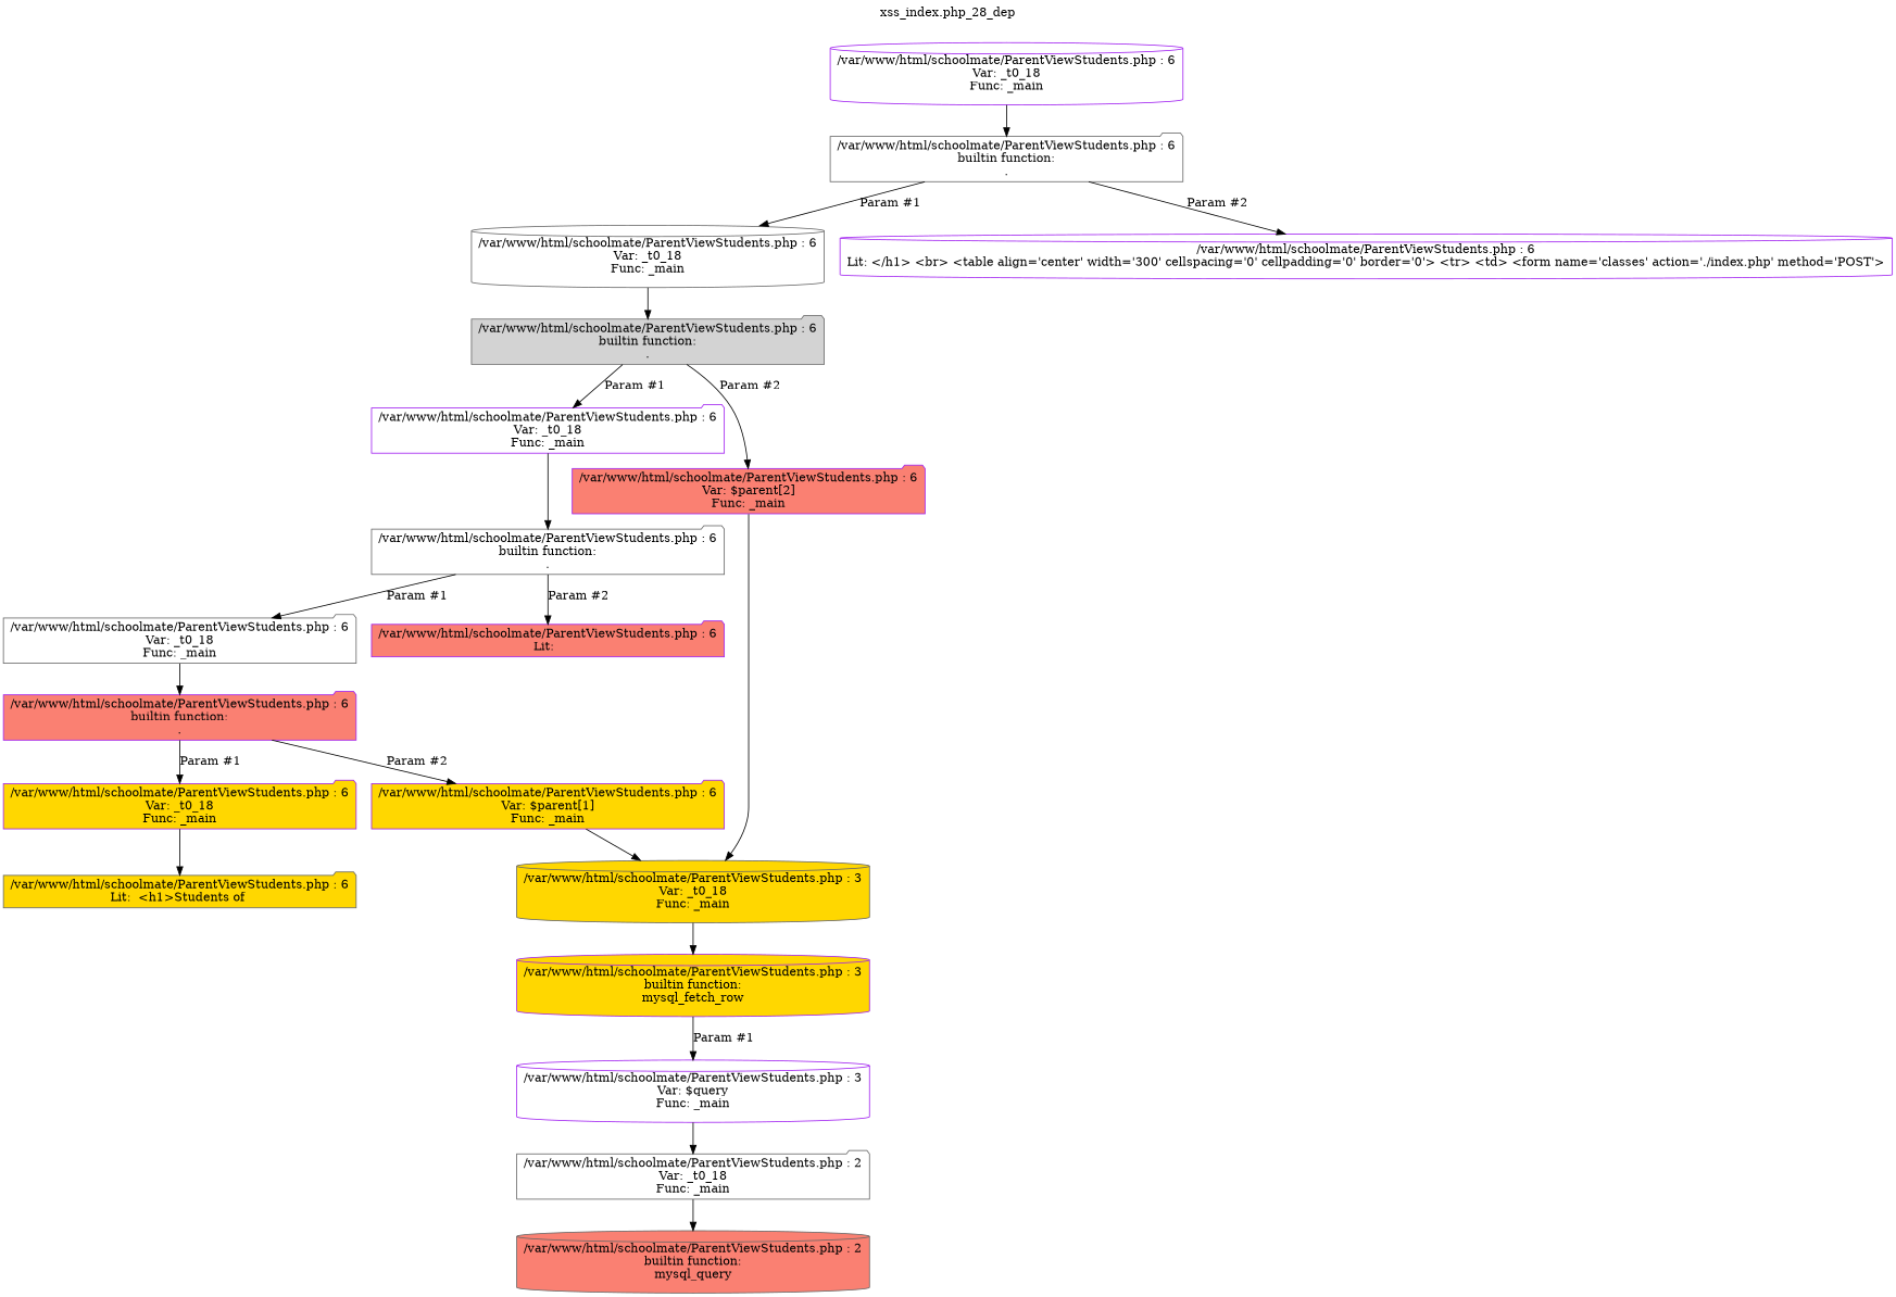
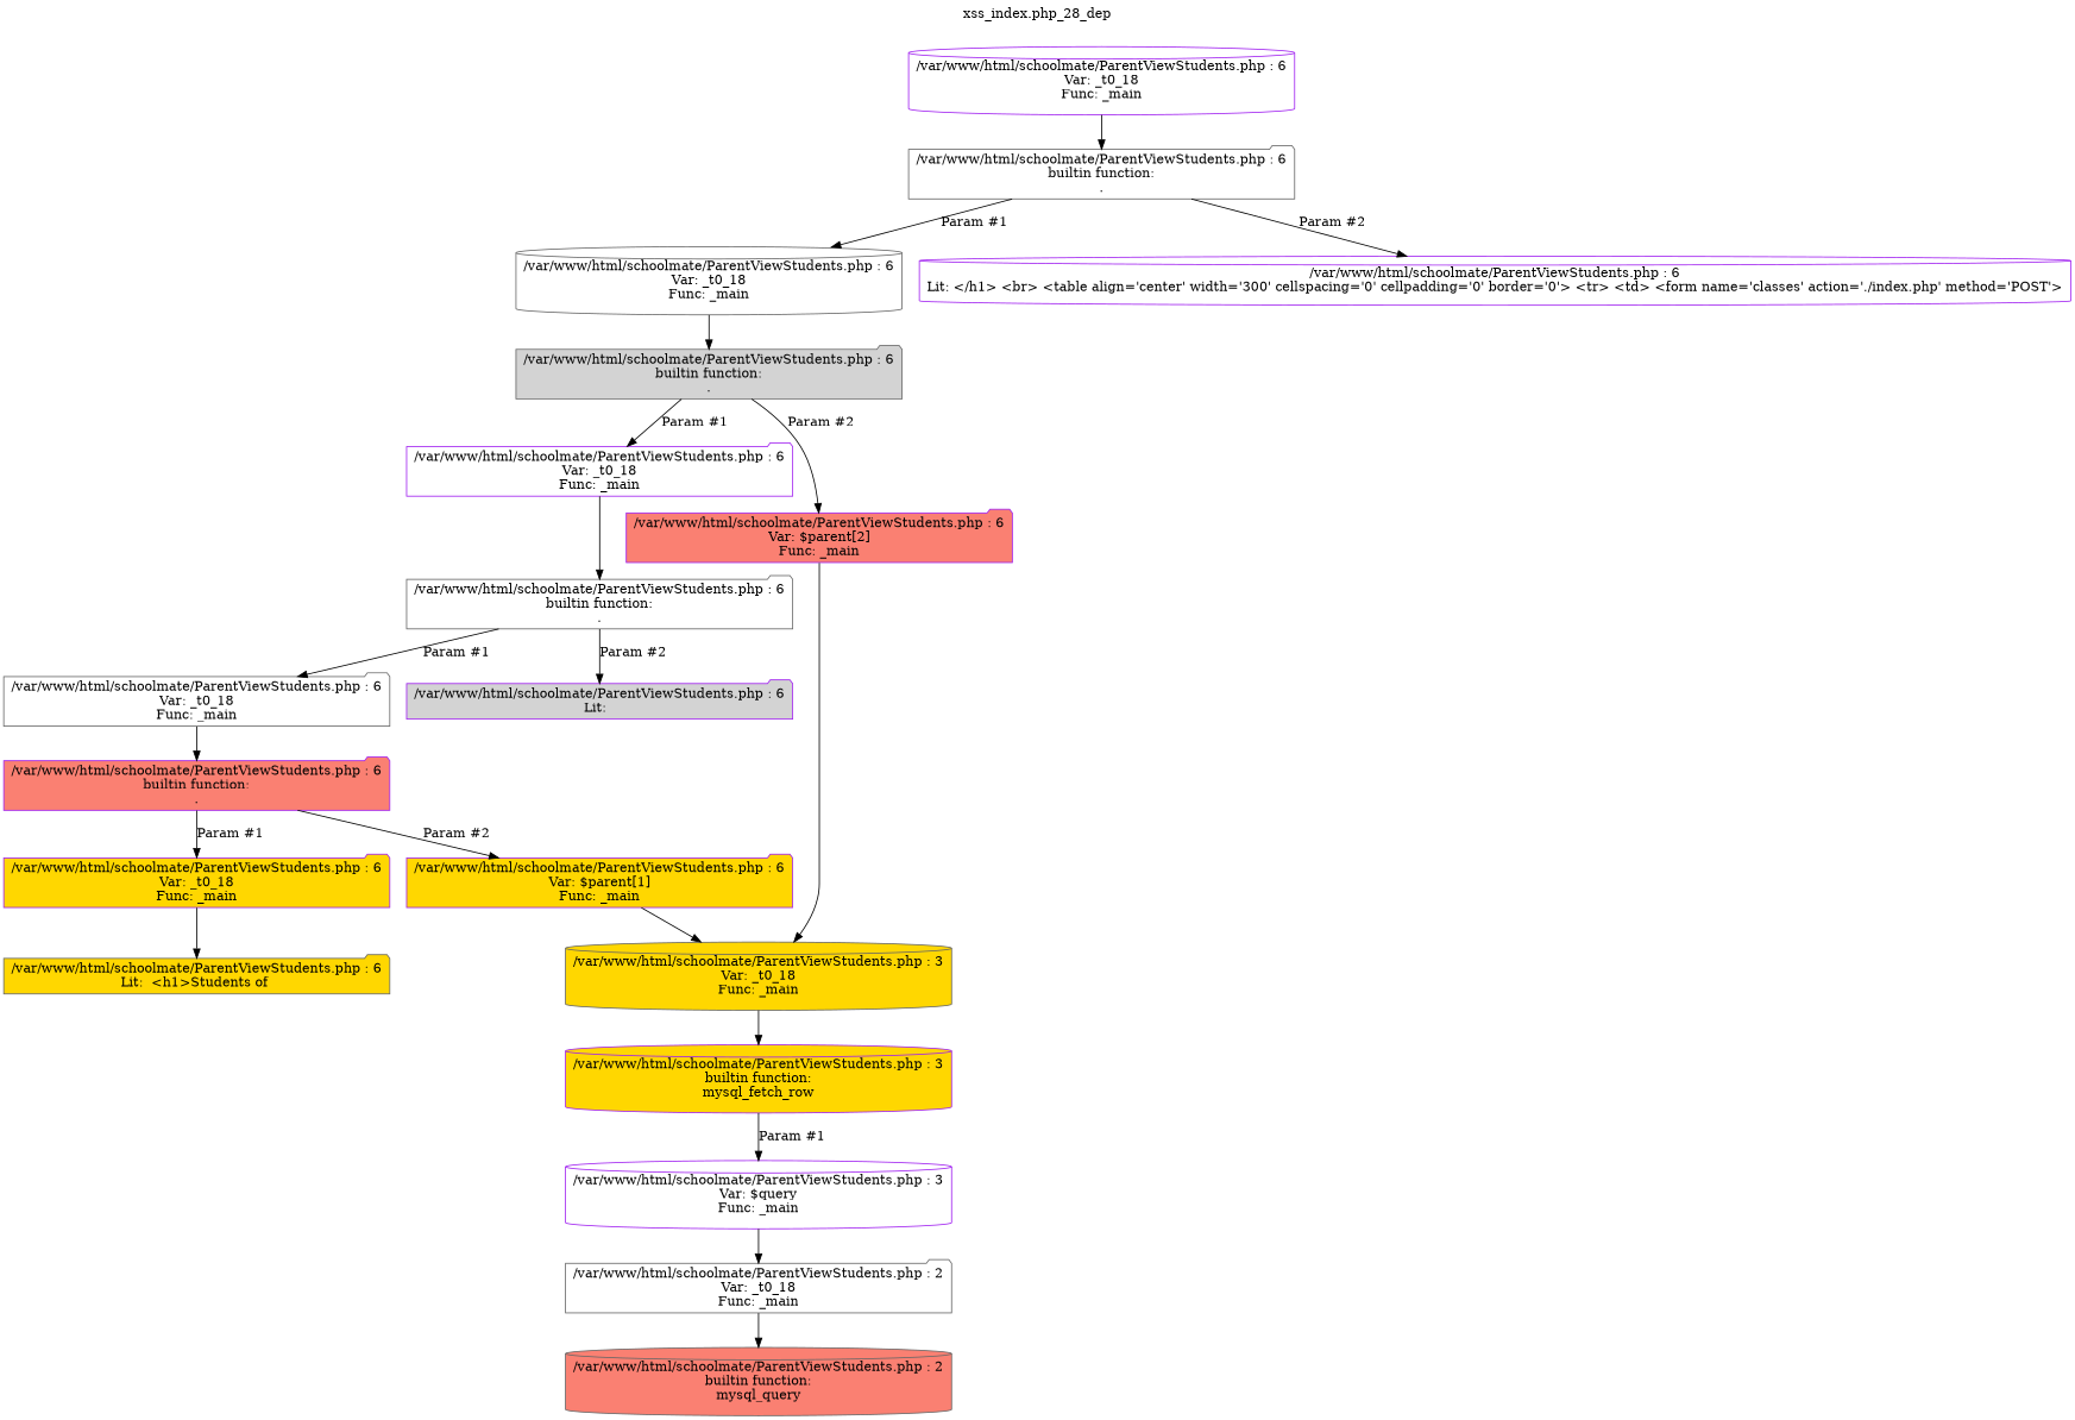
  digraph {
    label="xss_index.php_28_dep"
    labelloc=t
    node [shape=folder style=filled fillcolor=white color=purple]
    n1 [label="/var/www/html/schoolmate/ParentViewStudents.php : 6\nVar: _t0_18\nFunc: _main\n" shape=cylinder]
    n2 [label="/var/www/html/schoolmate/ParentViewStudents.php : 6\nbuiltin function:\n.\n" color=gray40]
    n3 [label="/var/www/html/schoolmate/ParentViewStudents.php : 6\nVar: _t0_18\nFunc: _main\n" shape=cylinder color=gray40]
    n4 [label="/var/www/html/schoolmate/ParentViewStudents.php : 6\nLit: </h1> <br> <table align='center' width='300' cellspacing='0' cellpadding='0' border='0'> <tr> <td> <form name='classes' action='./index.php' method='POST'>\n" shape=cylinder]
    n5 [label="/var/www/html/schoolmate/ParentViewStudents.php : 6\nbuiltin function:\n.\n" fillcolor=lightgrey color=gray40]
    n6 [label="/var/www/html/schoolmate/ParentViewStudents.php : 6\nVar: _t0_18\nFunc: _main\n"]
    n7 [label="/var/www/html/schoolmate/ParentViewStudents.php : 6\nVar: $parent[2]\nFunc: _main\n" fillcolor=salmon]
    n8 [label="/var/www/html/schoolmate/ParentViewStudents.php : 6\nbuiltin function:\n.\n" color=gray40]
    n9 [label="/var/www/html/schoolmate/ParentViewStudents.php : 6\nVar: _t0_18\nFunc: _main\n" color=gray40]
-   n10 [label="/var/www/html/schoolmate/ParentViewStudents.php : 6\nLit:  \n" fillcolor=salmon]
+   n10 [label="/var/www/html/schoolmate/ParentViewStudents.php : 6\nLit:  \n" fillcolor=lightgrey]
    n11 [label="/var/www/html/schoolmate/ParentViewStudents.php : 6\nbuiltin function:\n.\n" fillcolor=salmon]
    n12 [label="/var/www/html/schoolmate/ParentViewStudents.php : 6\nVar: _t0_18\nFunc: _main\n" fillcolor=gold]
    n13 [label="/var/www/html/schoolmate/ParentViewStudents.php : 6\nVar: $parent[1]\nFunc: _main\n" fillcolor=gold]
    n14 [label="/var/www/html/schoolmate/ParentViewStudents.php : 6\nLit:  <h1>Students of \n" fillcolor=gold color=gray40]
    n15 [label="/var/www/html/schoolmate/ParentViewStudents.php : 3\nVar: _t0_18\nFunc: _main\n" shape=cylinder fillcolor=gold color=gray40]
    n16 [label="/var/www/html/schoolmate/ParentViewStudents.php : 3\nbuiltin function:\nmysql_fetch_row\n" shape=cylinder fillcolor=gold]
    n17 [label="/var/www/html/schoolmate/ParentViewStudents.php : 3\nVar: $query\nFunc: _main\n" shape=cylinder]
    n18 [label="/var/www/html/schoolmate/ParentViewStudents.php : 2\nVar: _t0_18\nFunc: _main\n" color=gray40]
    n19 [label="/var/www/html/schoolmate/ParentViewStudents.php : 2\nbuiltin function:\nmysql_query\n" shape=cylinder fillcolor=salmon color=gray40]
    n1 -> n2
    n2 -> n3 [label="Param #1"]
    n2 -> n4 [label="Param #2"]
    n3 -> n5
    n5 -> n6 [label="Param #1"]
    n5 -> n7 [label="Param #2"]
    n6 -> n8
    n7 -> n15
    n8 -> n9 [label="Param #1"]
    n8 -> n10 [label="Param #2"]
    n9 -> n11
    n11 -> n12 [label="Param #1"]
    n11 -> n13 [label="Param #2"]
    n12 -> n14
    n13 -> n15
    n15 -> n16
    n16 -> n17 [label="Param #1"]
    n17 -> n18
    n18 -> n19
  }
